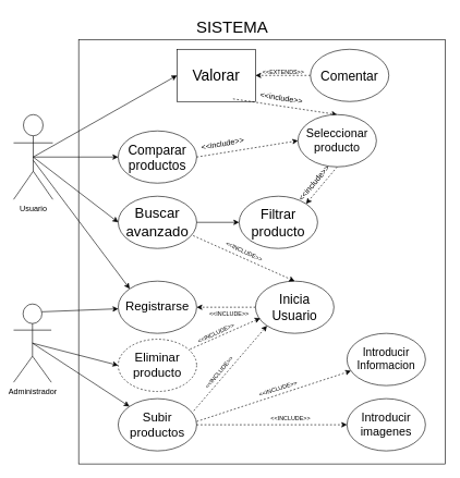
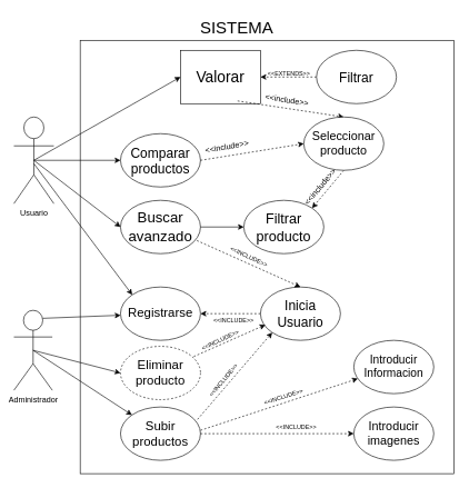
  <mxCell id="0" />
  <mxCell id="1" parent="0" />
  <mxCell id="2" value="" style="rounded=0;whiteSpace=wrap;html=1;" vertex="1" parent="1"><mxGeometry x="119.5" y="60" width="561" height="650" as="geometry" /></mxCell>
  <mxCell id="3" value="Usuario" style="shape=umlActor;verticalLabelPosition=bottom;verticalAlign=top;html=1;outlineConnect=0;" vertex="1" parent="1"><mxGeometry x="20" y="175" width="60" height="130" as="geometry" /></mxCell>
  <mxCell id="4" value="Administrador" style="shape=umlActor;verticalLabelPosition=bottom;verticalAlign=top;html=1;outlineConnect=0;" vertex="1" parent="1"><mxGeometry x="20" y="465" width="57.75" height="120" as="geometry" /></mxCell>
  <mxCell id="5" value="SISTEMA" style="text;html=1;align=center;verticalAlign=middle;resizable=0;points=[];autosize=1;strokeColor=none;fillColor=none;fontSize=25;" vertex="1" parent="1"><mxGeometry x="289" y="20" width="130" height="40" as="geometry" /></mxCell>
  <mxCell id="6" value="Registrarse" style="ellipse;whiteSpace=wrap;html=1;fontSize=19;" vertex="1" parent="1"><mxGeometry x="180" y="430" width="120" height="80" as="geometry" /></mxCell>
  <mxCell id="7" value="Subir productos" style="ellipse;whiteSpace=wrap;html=1;fontSize=19;" vertex="1" parent="1"><mxGeometry x="180" y="610" width="120" height="80" as="geometry" /></mxCell>
  <mxCell id="8" value="Comparar productos" style="ellipse;whiteSpace=wrap;html=1;fontSize=20;" vertex="1" parent="1"><mxGeometry x="180" y="200" width="120" height="80" as="geometry" /></mxCell>
  <mxCell id="9" value="Filtrar producto" style="ellipse;whiteSpace=wrap;html=1;fontSize=21;" vertex="1" parent="1"><mxGeometry x="365" y="300" width="120" height="80" as="geometry" /></mxCell>
  <mxCell id="10" value="Buscar avanzado" style="ellipse;whiteSpace=wrap;html=1;fontSize=22;" vertex="1" parent="1"><mxGeometry x="180" y="300" width="120" height="80" as="geometry" /></mxCell>
  <mxCell id="11" style="edgeStyle=orthogonalEdgeStyle;rounded=0;orthogonalLoop=1;jettySize=auto;html=1;entryX=1;entryY=0.5;entryDx=0;entryDy=0;dashed=1;" edge="1" parent="1" source="12" target="13"><mxGeometry relative="1" as="geometry" /></mxCell>
- <mxCell id="12" value="Comentar" style="ellipse;whiteSpace=wrap;html=1;fontSize=20;" vertex="1" parent="1"><mxGeometry x="474" y="75" width="120" height="80" as="geometry" /></mxCell>
+ <mxCell id="12" value="Filtrar" style="ellipse;whiteSpace=wrap;html=1;fontSize=20;" vertex="1" parent="1"><mxGeometry x="474" y="75" width="120" height="80" as="geometry" /></mxCell>
  <mxCell id="13" value="Valorar" style="whiteSpace=wrap;html=1;fontSize=23;rounded=0;" vertex="1" parent="1"><mxGeometry x="270" y="75" width="120" height="80" as="geometry" /></mxCell>
  <mxCell id="14" value="" style="endArrow=classic;html=1;rounded=0;entryX=0;entryY=0;entryDx=0;entryDy=0;" edge="1" parent="1" target="6"><mxGeometry width="50" height="50" relative="1" as="geometry"><mxPoint x="50" y="245" as="sourcePoint" /><mxPoint x="100" y="195" as="targetPoint" /></mxGeometry></mxCell>
  <mxCell id="15" value="" style="endArrow=classic;html=1;rounded=0;exitX=0.75;exitY=0.1;exitDx=0;exitDy=0;exitPerimeter=0;" edge="1" parent="1" source="4" target="6"><mxGeometry width="50" height="50" relative="1" as="geometry"><mxPoint x="90" y="465" as="sourcePoint" /><mxPoint x="440" y="375" as="targetPoint" /></mxGeometry></mxCell>
  <mxCell id="16" value="" style="endArrow=classic;html=1;rounded=0;exitX=0.5;exitY=0.5;exitDx=0;exitDy=0;exitPerimeter=0;" edge="1" parent="1" source="4" target="7"><mxGeometry width="50" height="50" relative="1" as="geometry"><mxPoint x="390" y="425" as="sourcePoint" /><mxPoint x="440" y="375" as="targetPoint" /></mxGeometry></mxCell>
  <mxCell id="17" value="&amp;lt;&amp;lt;INCLUDE&amp;gt;&amp;gt;" style="text;html=1;align=center;verticalAlign=middle;whiteSpace=wrap;rounded=0;fontSize=9;rotation=-50;" vertex="1" parent="1"><mxGeometry x="305" y="555" width="60" height="30" as="geometry" /></mxCell>
  <mxCell id="18" value="" style="endArrow=classic;html=1;rounded=0;entryX=0;entryY=0.5;entryDx=0;entryDy=0;exitX=0.5;exitY=0.5;exitDx=0;exitDy=0;exitPerimeter=0;" edge="1" parent="1" source="3" target="10"><mxGeometry width="50" height="50" relative="1" as="geometry"><mxPoint x="270" y="395" as="sourcePoint" /><mxPoint x="320" y="345" as="targetPoint" /></mxGeometry></mxCell>
  <mxCell id="19" value="&amp;lt;&amp;lt;INCLUDE&amp;gt;&amp;gt;" style="text;html=1;align=center;verticalAlign=middle;whiteSpace=wrap;rounded=0;fontSize=9;rotation=25;" vertex="1" parent="1"><mxGeometry x="343" y="370" width="60" height="30" as="geometry" /></mxCell>
  <mxCell id="20" value="" style="endArrow=classic;html=1;rounded=0;exitX=1;exitY=0.5;exitDx=0;exitDy=0;" edge="1" parent="1" source="10" target="9"><mxGeometry width="50" height="50" relative="1" as="geometry"><mxPoint x="301" y="285" as="sourcePoint" /><mxPoint x="351" y="235" as="targetPoint" /></mxGeometry></mxCell>
  <mxCell id="21" value="" style="endArrow=classic;html=1;rounded=0;exitX=0.5;exitY=0.5;exitDx=0;exitDy=0;exitPerimeter=0;entryX=0;entryY=0.5;entryDx=0;entryDy=0;" edge="1" parent="1" source="3" target="8"><mxGeometry width="50" height="50" relative="1" as="geometry"><mxPoint x="90" y="165" as="sourcePoint" /><mxPoint x="140" y="115" as="targetPoint" /></mxGeometry></mxCell>
  <mxCell id="22" value="&amp;lt;&amp;lt;include&amp;gt;&amp;gt;" style="text;html=1;align=center;verticalAlign=middle;whiteSpace=wrap;rounded=0;fontSize=12;rotation=-50;" vertex="1" parent="1"><mxGeometry x="450" y="265" width="60" height="30" as="geometry" /></mxCell>
  <mxCell id="23" value="" style="endArrow=classic;html=1;rounded=0;exitX=0.5;exitY=1;exitDx=0;exitDy=0;dashed=1;entryX=1;entryY=0;entryDx=0;entryDy=0;" edge="1" parent="1" source="43" target="9"><mxGeometry width="50" height="50" relative="1" as="geometry"><mxPoint x="131" y="385" as="sourcePoint" /><mxPoint x="181" y="335" as="targetPoint" /></mxGeometry></mxCell>
  <mxCell id="24" value="" style="endArrow=classic;html=1;rounded=0;exitX=0.5;exitY=0.5;exitDx=0;exitDy=0;exitPerimeter=0;entryX=0;entryY=0.5;entryDx=0;entryDy=0;" edge="1" parent="1" source="3" target="13"><mxGeometry width="50" height="50" relative="1" as="geometry"><mxPoint x="-20" y="495" as="sourcePoint" /><mxPoint x="30" y="445" as="targetPoint" /></mxGeometry></mxCell>
  <mxCell id="25" value="&amp;lt;&amp;lt;EXTENDS&amp;gt;&amp;gt;" style="text;html=1;align=center;verticalAlign=middle;whiteSpace=wrap;rounded=0;fontSize=9;rotation=0;" vertex="1" parent="1"><mxGeometry x="403" y="95" width="60" height="30" as="geometry" /></mxCell>
  <mxCell id="26" value="" style="endArrow=classic;html=1;rounded=0;exitX=0.714;exitY=0.949;exitDx=0;exitDy=0;entryX=0.5;entryY=0;entryDx=0;entryDy=0;dashed=1;exitPerimeter=0;" edge="1" parent="1" source="13" target="43"><mxGeometry width="50" height="50" relative="1" as="geometry"><mxPoint x="130" y="345" as="sourcePoint" /><mxPoint x="180" y="295" as="targetPoint" /></mxGeometry></mxCell>
  <mxCell id="27" style="edgeStyle=orthogonalEdgeStyle;rounded=0;orthogonalLoop=1;jettySize=auto;html=1;entryX=1;entryY=0.5;entryDx=0;entryDy=0;dashed=1;" edge="1" parent="1" source="28" target="6"><mxGeometry relative="1" as="geometry" /></mxCell>
  <mxCell id="28" value="Inicia Usuario" style="ellipse;whiteSpace=wrap;html=1;fontSize=20;" vertex="1" parent="1"><mxGeometry x="390" y="430" width="120" height="80" as="geometry" /></mxCell>
  <mxCell id="29" value="" style="endArrow=classic;html=1;rounded=0;exitX=0.955;exitY=0.754;exitDx=0;exitDy=0;entryX=0.5;entryY=0;entryDx=0;entryDy=0;dashed=1;exitPerimeter=0;" edge="1" parent="1" source="10" target="28"><mxGeometry width="50" height="50" relative="1" as="geometry"><mxPoint x="220" y="505" as="sourcePoint" /><mxPoint x="270" y="455" as="targetPoint" /></mxGeometry></mxCell>
  <mxCell id="30" value="" style="endArrow=classic;html=1;rounded=0;exitX=0.963;exitY=0.232;exitDx=0;exitDy=0;exitPerimeter=0;entryX=0;entryY=1;entryDx=0;entryDy=0;dashed=1;" edge="1" parent="1" source="7" target="28"><mxGeometry width="50" height="50" relative="1" as="geometry"><mxPoint x="370" y="625" as="sourcePoint" /><mxPoint x="420" y="575" as="targetPoint" /></mxGeometry></mxCell>
  <mxCell id="31" value="&amp;lt;&amp;lt;INCLUDE&amp;gt;&amp;gt;" style="text;html=1;align=center;verticalAlign=middle;whiteSpace=wrap;rounded=0;fontSize=9;rotation=0;" vertex="1" parent="1"><mxGeometry x="320" y="465" width="60" height="30" as="geometry" /></mxCell>
  <mxCell id="32" value="&amp;lt;&amp;lt;include&amp;gt;&amp;gt;" style="text;html=1;align=center;verticalAlign=middle;whiteSpace=wrap;rounded=0;fontSize=12;rotation=9;" vertex="1" parent="1"><mxGeometry x="400" y="135" width="60" height="30" as="geometry" /></mxCell>
  <mxCell id="33" value="Introducir Informacion" style="ellipse;whiteSpace=wrap;html=1;fontSize=17;" vertex="1" parent="1"><mxGeometry x="530" y="510" width="120" height="80" as="geometry" /></mxCell>
  <mxCell id="34" value="Introducir imagenes" style="ellipse;whiteSpace=wrap;html=1;fontSize=18;" vertex="1" parent="1"><mxGeometry x="530" y="610" width="120" height="80" as="geometry" /></mxCell>
  <mxCell id="35" value="" style="endArrow=classic;html=1;rounded=0;exitX=1;exitY=0.437;exitDx=0;exitDy=0;exitPerimeter=0;dashed=1;" edge="1" parent="1" source="7" target="33"><mxGeometry width="50" height="50" relative="1" as="geometry"><mxPoint x="390" y="575" as="sourcePoint" /><mxPoint x="440" y="525" as="targetPoint" /></mxGeometry></mxCell>
  <mxCell id="36" value="" style="endArrow=classic;html=1;rounded=0;entryX=0;entryY=0.5;entryDx=0;entryDy=0;exitX=1;exitY=0.5;exitDx=0;exitDy=0;dashed=1;" edge="1" parent="1" source="7" target="34"><mxGeometry width="50" height="50" relative="1" as="geometry"><mxPoint x="300" y="645" as="sourcePoint" /><mxPoint x="440" y="525" as="targetPoint" /></mxGeometry></mxCell>
  <mxCell id="37" value="&amp;lt;&amp;lt;INCLUDE&amp;gt;&amp;gt;" style="text;html=1;align=center;verticalAlign=middle;whiteSpace=wrap;rounded=0;fontSize=9;rotation=342;" vertex="1" parent="1"><mxGeometry x="395" y="580" width="60" height="30" as="geometry" /></mxCell>
  <mxCell id="38" value="&amp;lt;&amp;lt;INCLUDE&amp;gt;&amp;gt;" style="text;html=1;align=center;verticalAlign=middle;whiteSpace=wrap;rounded=0;fontSize=9;rotation=0;" vertex="1" parent="1"><mxGeometry x="414" y="625" width="60" height="30" as="geometry" /></mxCell>
  <mxCell id="39" value="Eliminar producto" style="ellipse;whiteSpace=wrap;html=1;fontSize=19;dashed=1;" vertex="1" parent="1"><mxGeometry x="180" y="519" width="120" height="80" as="geometry" /></mxCell>
  <mxCell id="40" value="" style="endArrow=classic;html=1;rounded=0;exitX=0.5;exitY=0.5;exitDx=0;exitDy=0;exitPerimeter=0;entryX=0;entryY=0.5;entryDx=0;entryDy=0;" edge="1" parent="1" source="4" target="39"><mxGeometry width="50" height="50" relative="1" as="geometry"><mxPoint x="230" y="535" as="sourcePoint" /><mxPoint x="280" y="485" as="targetPoint" /></mxGeometry></mxCell>
  <mxCell id="41" value="" style="endArrow=classic;html=1;rounded=0;entryX=0.061;entryY=0.71;entryDx=0;entryDy=0;entryPerimeter=0;exitX=0.916;exitY=0.191;exitDx=0;exitDy=0;exitPerimeter=0;dashed=1;" edge="1" parent="1" source="39" target="28"><mxGeometry width="50" height="50" relative="1" as="geometry"><mxPoint x="230" y="535" as="sourcePoint" /><mxPoint x="280" y="485" as="targetPoint" /></mxGeometry></mxCell>
  <mxCell id="42" value="&amp;lt;&amp;lt;INCLUDE&amp;gt;&amp;gt;" style="text;html=1;align=center;verticalAlign=middle;whiteSpace=wrap;rounded=0;fontSize=9;rotation=-25;" vertex="1" parent="1"><mxGeometry x="300" y="495" width="60" height="30" as="geometry" /></mxCell>
  <mxCell id="43" value="Seleccionar producto" style="ellipse;whiteSpace=wrap;html=1;fontSize=18;" vertex="1" parent="1"><mxGeometry x="455" y="175" width="120" height="80" as="geometry" /></mxCell>
  <mxCell id="44" value="" style="endArrow=classic;html=1;rounded=0;exitX=1;exitY=0.5;exitDx=0;exitDy=0;entryX=0;entryY=0.5;entryDx=0;entryDy=0;dashed=1;" edge="1" parent="1" source="8" target="43"><mxGeometry width="50" height="50" relative="1" as="geometry"><mxPoint x="840" y="305" as="sourcePoint" /><mxPoint x="890" y="255" as="targetPoint" /></mxGeometry></mxCell>
  <mxCell id="45" value="&amp;lt;&amp;lt;include&amp;gt;&amp;gt;" style="text;html=1;align=center;verticalAlign=middle;whiteSpace=wrap;rounded=0;fontSize=12;rotation=-10;" vertex="1" parent="1"><mxGeometry x="310" y="205" width="60" height="30" as="geometry" /></mxCell>
